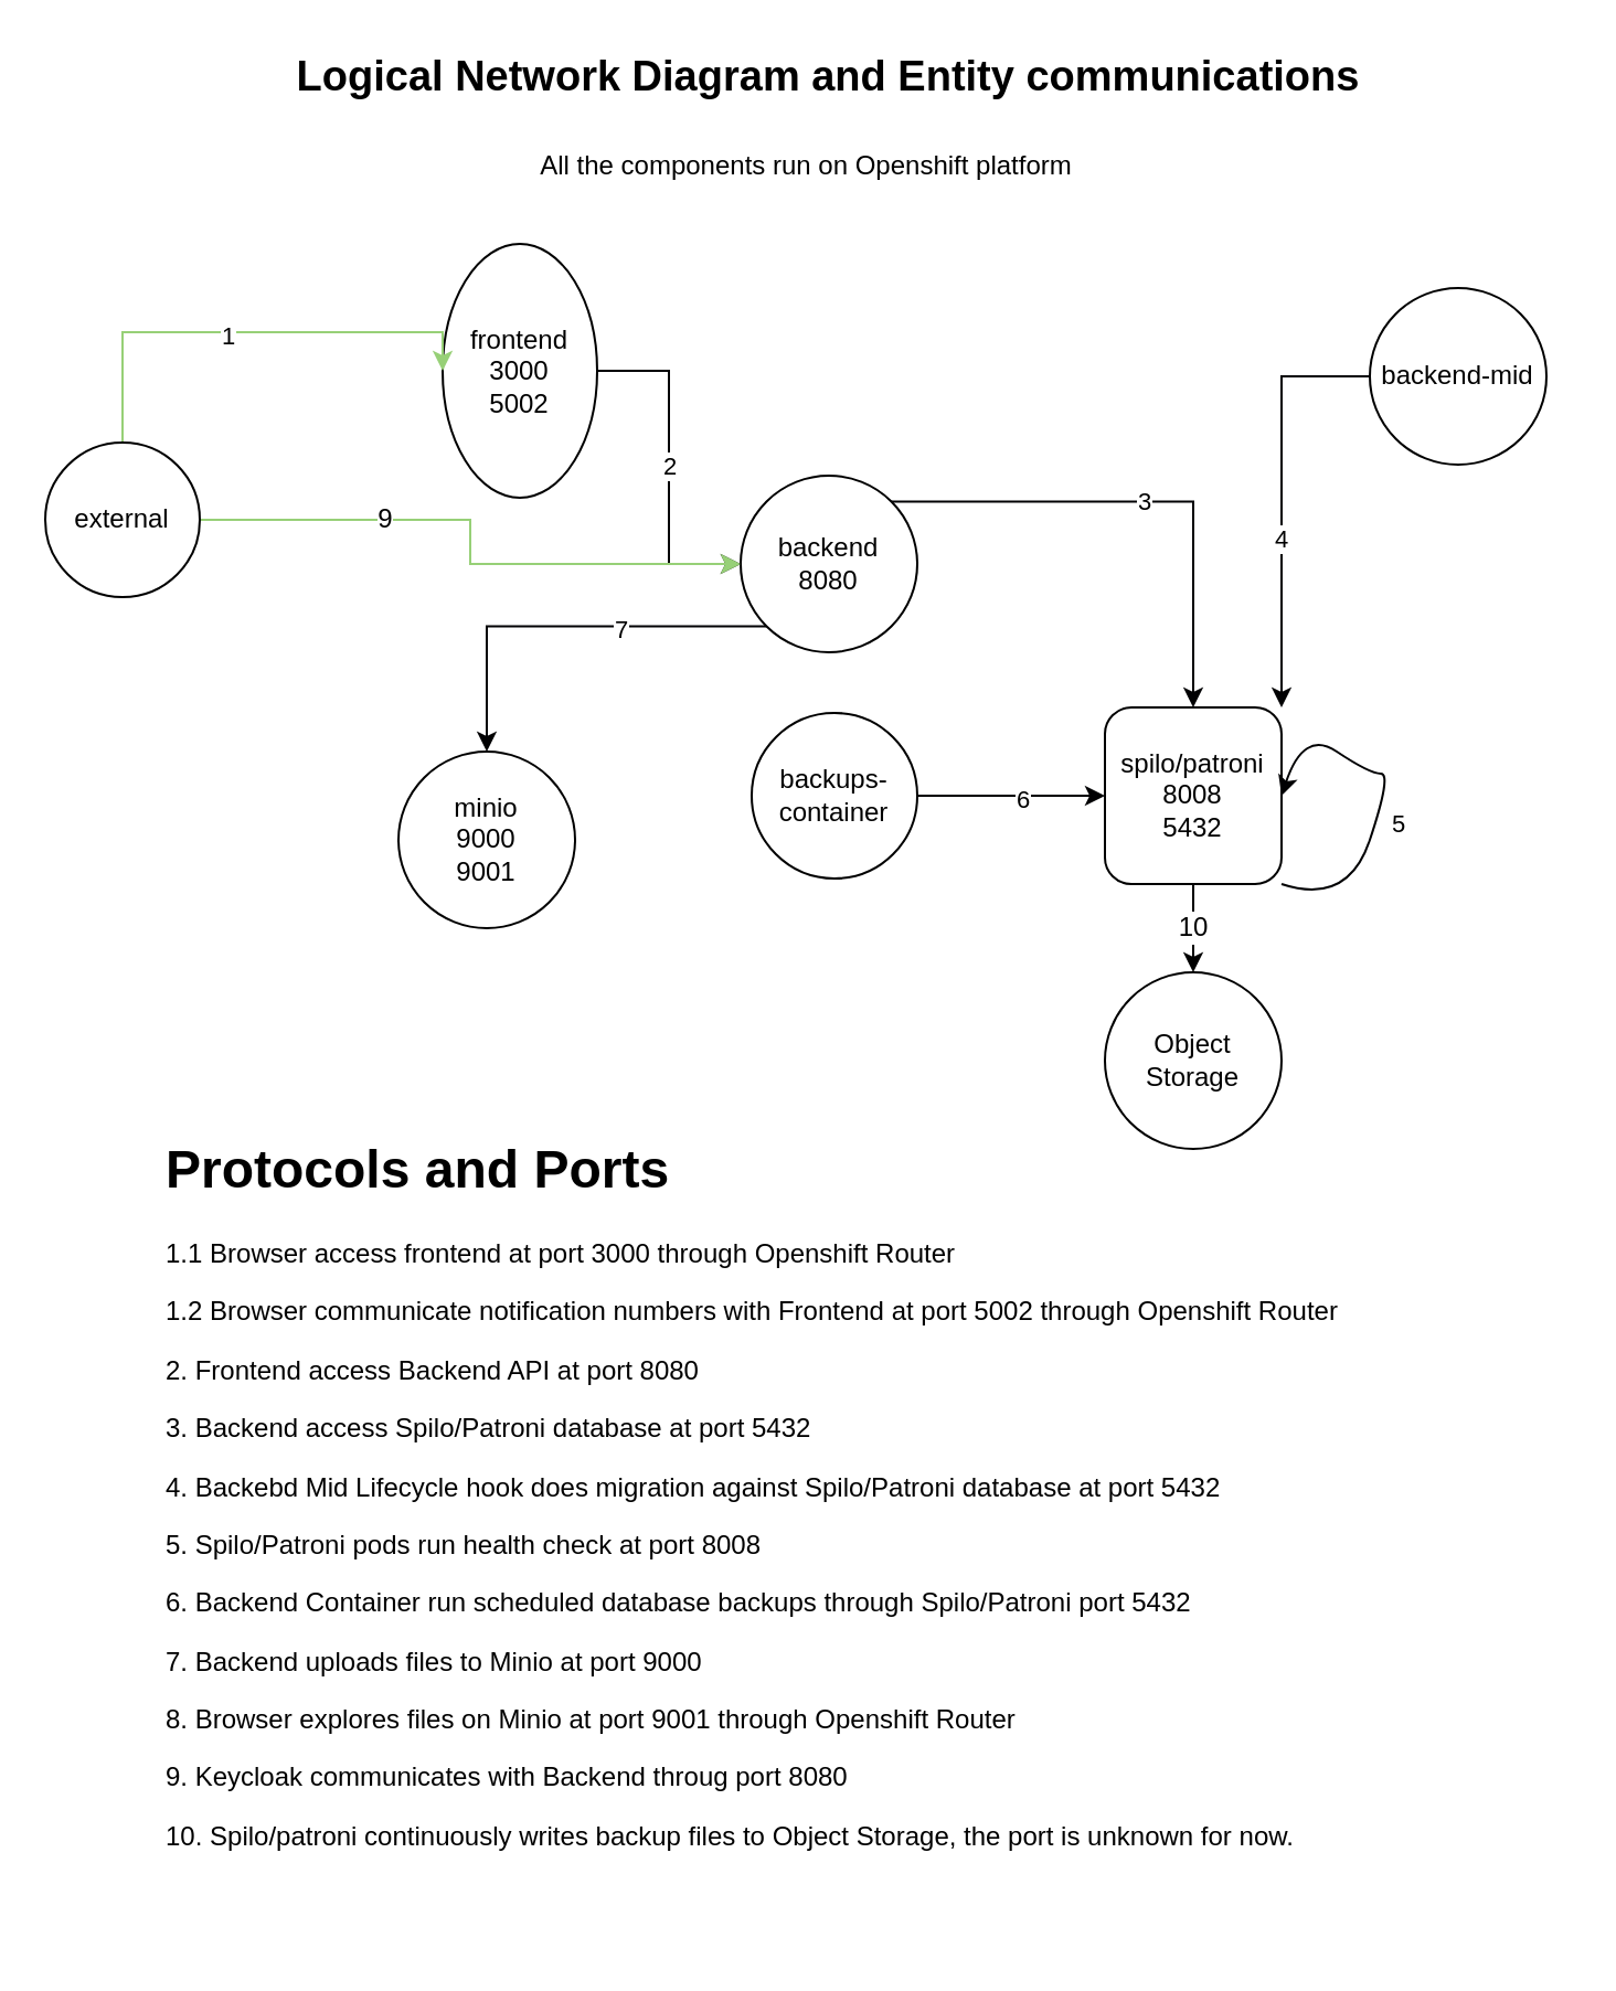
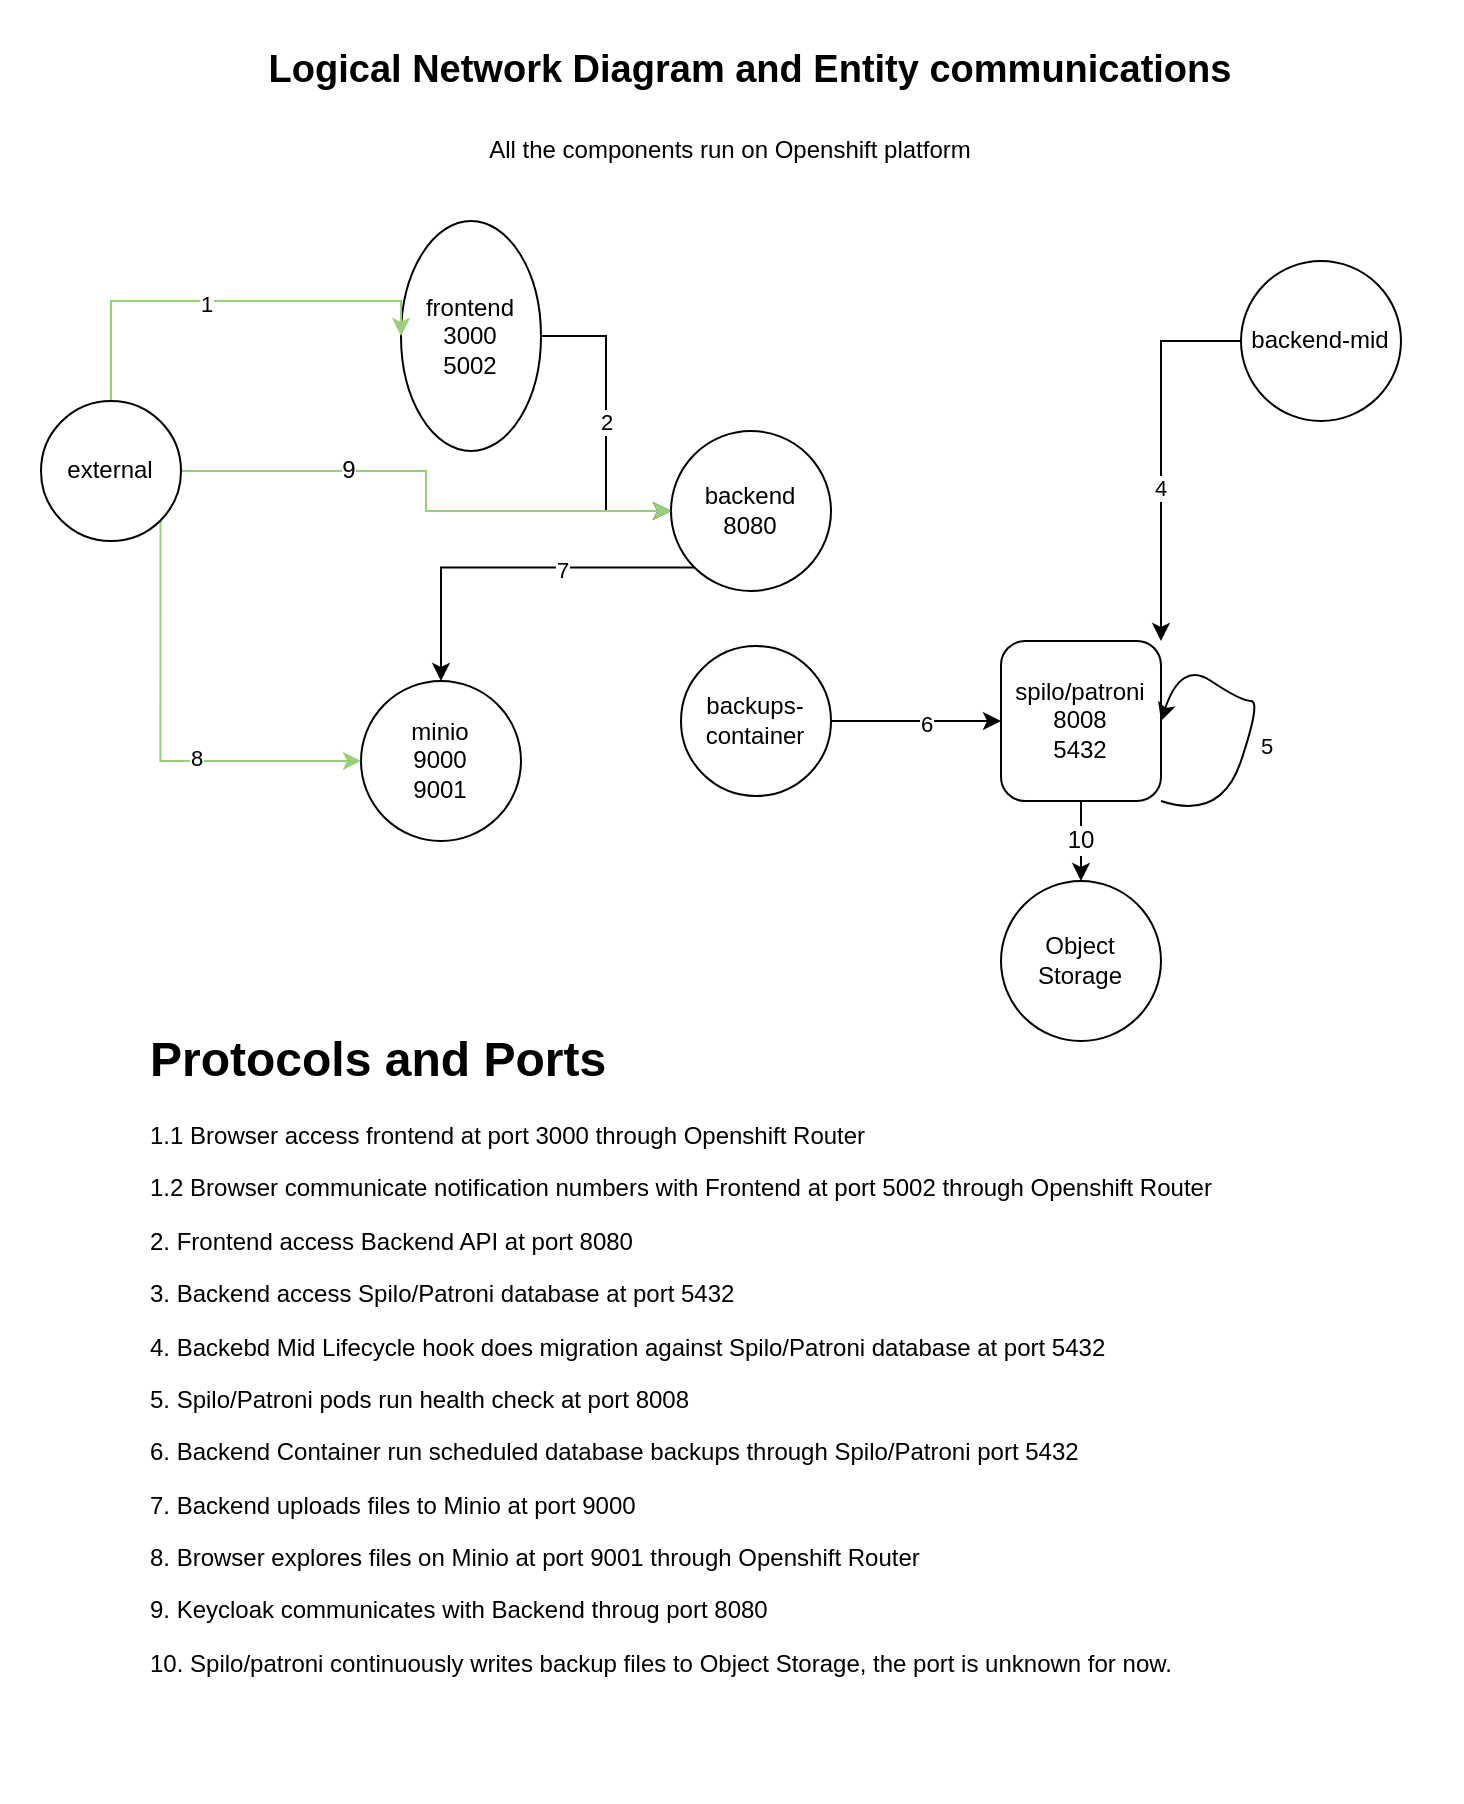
  <mxCell id="0" />
  <mxCell id="1" parent="0" />
  <mxCell id="2" value="2" style="edgeStyle=orthogonalEdgeStyle;rounded=0;orthogonalLoop=1;jettySize=auto;html=1;exitX=1;exitY=0.5;exitDx=0;exitDy=0;strokeColor=#010103;" parent="1" source="3" target="7" edge="1"><mxGeometry relative="1" as="geometry" /></mxCell>
  <mxCell id="3" value="frontend&lt;br&gt;3000&lt;br&gt;5002" style="ellipse;whiteSpace=wrap;html=1;aspect=fixed;" parent="1" vertex="1"><mxGeometry x="200" y="110" width="70" height="115" as="geometry" /></mxCell>
  <mxCell id="4" style="edgeStyle=orthogonalEdgeStyle;rounded=0;orthogonalLoop=1;jettySize=auto;html=1;exitX=0;exitY=1;exitDx=0;exitDy=0;strokeColor=#010103;" parent="1" source="7" target="12" edge="1"><mxGeometry relative="1" as="geometry" /></mxCell>
  <mxCell id="5" value="7" style="edgeLabel;html=1;align=center;verticalAlign=middle;resizable=0;points=[];" vertex="1" connectable="0" parent="4"><mxGeometry x="-0.275" y="1" relative="1" as="geometry"><mxPoint as="offset" /></mxGeometry></mxCell>
- <mxCell id="6" value="3" style="edgeStyle=orthogonalEdgeStyle;rounded=0;orthogonalLoop=1;jettySize=auto;html=1;exitX=1;exitY=0;exitDx=0;exitDy=0;strokeColor=#010103;" parent="1" source="7" target="8" edge="1"><mxGeometry relative="1" as="geometry" /></mxCell>
  <mxCell id="7" value="backend&lt;br&gt;8080" style="ellipse;whiteSpace=wrap;html=1;aspect=fixed;" parent="1" vertex="1"><mxGeometry x="335" y="215" width="80" height="80" as="geometry" /></mxCell>
  <mxCell id="8" value="spilo/patroni&lt;br&gt;8008&lt;br&gt;5432" style="whiteSpace=wrap;html=1;aspect=fixed;rounded=1;" parent="1" vertex="1"><mxGeometry x="500" y="320" width="80" height="80" as="geometry" /></mxCell>
  <mxCell id="9" style="edgeStyle=orthogonalEdgeStyle;rounded=0;orthogonalLoop=1;jettySize=auto;html=1;entryX=0;entryY=0.5;entryDx=0;entryDy=0;strokeColor=#010103;" parent="1" source="11" target="8" edge="1"><mxGeometry relative="1" as="geometry" /></mxCell>
  <mxCell id="10" value="6" style="edgeLabel;html=1;align=center;verticalAlign=middle;resizable=0;points=[];" vertex="1" connectable="0" parent="9"><mxGeometry x="0.106" y="-1" relative="1" as="geometry"><mxPoint as="offset" /></mxGeometry></mxCell>
  <mxCell id="11" value="backups-container" style="ellipse;whiteSpace=wrap;html=1;aspect=fixed;" parent="1" vertex="1"><mxGeometry x="340" y="322.5" width="75" height="75" as="geometry" /></mxCell>
  <mxCell id="12" value="minio&lt;br&gt;9000&lt;br&gt;9001" style="ellipse;whiteSpace=wrap;html=1;aspect=fixed;" parent="1" vertex="1"><mxGeometry x="180" y="340" width="80" height="80" as="geometry" /></mxCell>
  <mxCell id="13" style="edgeStyle=orthogonalEdgeStyle;rounded=0;orthogonalLoop=1;jettySize=auto;html=1;entryX=0;entryY=0.5;entryDx=0;entryDy=0;strokeColor=#97D077;" parent="1" source="19" target="7" edge="1"><mxGeometry relative="1" as="geometry" /></mxCell>
  <mxCell id="14" value="9" style="edgeLabel;html=1;align=center;verticalAlign=middle;resizable=0;points=[];fontSize=12;" vertex="1" connectable="0" parent="13"><mxGeometry x="-0.371" y="1" relative="1" as="geometry"><mxPoint as="offset" /></mxGeometry></mxCell>
+ <mxCell id="15" style="edgeStyle=orthogonalEdgeStyle;rounded=0;orthogonalLoop=1;jettySize=auto;html=1;exitX=1;exitY=1;exitDx=0;exitDy=0;entryX=0;entryY=0.5;entryDx=0;entryDy=0;strokeColor=#97D077;" parent="1" source="19" target="12" edge="1"><mxGeometry relative="1" as="geometry"><Array as="points"><mxPoint x="80" y="380" /></Array></mxGeometry></mxCell>
+ <mxCell id="16" value="8" style="edgeLabel;html=1;align=center;verticalAlign=middle;resizable=0;points=[];" vertex="1" connectable="0" parent="15"><mxGeometry x="0.247" y="2" relative="1" as="geometry"><mxPoint as="offset" /></mxGeometry></mxCell>
  <mxCell id="17" style="edgeStyle=orthogonalEdgeStyle;rounded=0;orthogonalLoop=1;jettySize=auto;html=1;entryX=0;entryY=0.5;entryDx=0;entryDy=0;strokeColor=#97D077;" parent="1" source="19" target="3" edge="1"><mxGeometry relative="1" as="geometry"><Array as="points"><mxPoint x="55" y="150" /></Array></mxGeometry></mxCell>
  <mxCell id="18" value="1" style="edgeLabel;html=1;align=center;verticalAlign=middle;resizable=0;points=[];" vertex="1" connectable="0" parent="17"><mxGeometry x="-0.09" y="-1" relative="1" as="geometry"><mxPoint as="offset" /></mxGeometry></mxCell>
  <mxCell id="19" value="external" style="ellipse;whiteSpace=wrap;html=1;aspect=fixed;" parent="1" vertex="1"><mxGeometry x="20" y="200" width="70" height="70" as="geometry" /></mxCell>
  <mxCell id="20" value="" style="curved=1;endArrow=classic;html=1;exitX=1;exitY=1;exitDx=0;exitDy=0;entryX=1;entryY=0.5;entryDx=0;entryDy=0;strokeColor=#010103;" parent="1" source="8" target="8" edge="1"><mxGeometry width="50" height="50" relative="1" as="geometry"><mxPoint x="580" y="350" as="sourcePoint" /><mxPoint x="550" y="356" as="targetPoint" /><Array as="points"><mxPoint x="610" y="410" /><mxPoint x="630" y="350" /><mxPoint x="620" y="350" /><mxPoint x="590" y="330" /></Array></mxGeometry></mxCell>
  <mxCell id="21" value="5" style="edgeLabel;html=1;align=center;verticalAlign=middle;resizable=0;points=[];" vertex="1" connectable="0" parent="20"><mxGeometry x="-0.126" y="-1" relative="1" as="geometry"><mxPoint x="8" y="3" as="offset" /></mxGeometry></mxCell>
  <mxCell id="22" style="edgeStyle=orthogonalEdgeStyle;rounded=0;orthogonalLoop=1;jettySize=auto;html=1;entryX=1;entryY=0;entryDx=0;entryDy=0;strokeColor=#010103;" parent="1" source="24" target="8" edge="1"><mxGeometry relative="1" as="geometry" /></mxCell>
  <mxCell id="23" value="4" style="edgeLabel;html=1;align=center;verticalAlign=middle;resizable=0;points=[];" vertex="1" connectable="0" parent="22"><mxGeometry x="0.187" y="-1" relative="1" as="geometry"><mxPoint as="offset" /></mxGeometry></mxCell>
  <mxCell id="24" value="backend-mid" style="ellipse;whiteSpace=wrap;html=1;aspect=fixed;" parent="1" vertex="1"><mxGeometry x="620" y="130" width="80" height="80" as="geometry" /></mxCell>
  <mxCell id="25" value="&lt;h1&gt;Protocols and Ports&lt;/h1&gt;&lt;p&gt;1.1 Browser access frontend at port 3000 through Openshift Router&lt;/p&gt;&lt;p&gt;1.2 Browser communicate notification numbers with Frontend at port 5002 through Openshift Router&lt;/p&gt;&lt;p&gt;2. Frontend access Backend API at port 8080&lt;/p&gt;&lt;p&gt;3. Backend access Spilo/Patroni database at port 5432&lt;/p&gt;&lt;p&gt;4. Backebd Mid Lifecycle hook does migration against Spilo/Patroni database at port 5432&lt;/p&gt;&lt;p&gt;5. Spilo/Patroni pods run health check at port 8008&lt;/p&gt;&lt;p&gt;6. Backend Container run scheduled database backups through Spilo/Patroni port 5432&lt;/p&gt;&lt;p&gt;7. Backend uploads files to Minio at port 9000&lt;/p&gt;&lt;p&gt;8. Browser explores files on Minio at port 9001 through Openshift Router&lt;/p&gt;&lt;p&gt;9. Keycloak communicates with Backend throug port 8080&lt;/p&gt;&lt;p&gt;10. Spilo/patroni continuously writes backup files to Object Storage, the port is unknown for now.&lt;/p&gt;" style="text;html=1;strokeColor=none;fillColor=none;spacing=5;spacingTop=-20;whiteSpace=wrap;overflow=hidden;rounded=0;" vertex="1" parent="1"><mxGeometry x="70" y="510" width="640" height="370" as="geometry" /></mxCell>
  <mxCell id="26" value="Logical Network Diagram and Entity communications" style="text;html=1;strokeColor=none;fillColor=none;align=center;verticalAlign=middle;whiteSpace=wrap;rounded=0;fontStyle=1;fontSize=19;" vertex="1" parent="1"><mxGeometry x="95" y="20" width="560" height="30" as="geometry" /></mxCell>
  <mxCell id="27" value="Object Storage" style="ellipse;whiteSpace=wrap;html=1;fontSize=12;" vertex="1" parent="1"><mxGeometry x="500" y="440" width="80" height="80" as="geometry" /></mxCell>
  <mxCell id="28" value="10" style="endArrow=classic;html=1;rounded=0;fontSize=12;entryX=0.5;entryY=0;entryDx=0;entryDy=0;" edge="1" parent="1" source="8" target="27"><mxGeometry width="50" height="50" relative="1" as="geometry"><mxPoint x="390" y="520" as="sourcePoint" /><mxPoint x="440" y="470" as="targetPoint" /></mxGeometry></mxCell>
  <mxCell id="29" value="All the components run on Openshift platform" style="text;html=1;strokeColor=none;fillColor=none;align=center;verticalAlign=middle;whiteSpace=wrap;rounded=0;fontSize=12;" vertex="1" parent="1"><mxGeometry x="235" y="60" width="260" height="30" as="geometry" /></mxCell>
